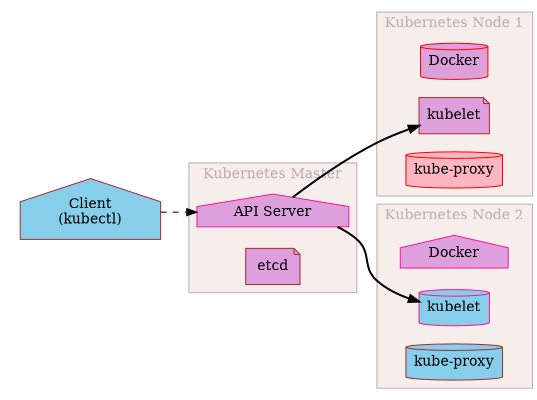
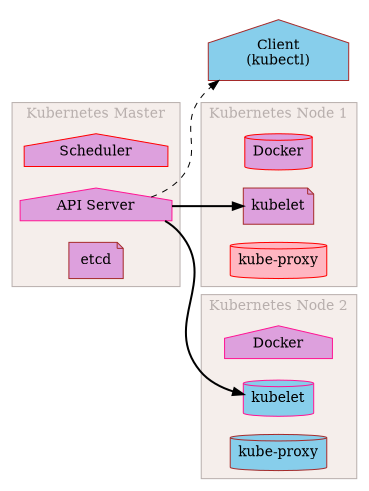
  digraph {
    compound=true
    rankdir=LR
    node [color=brown fillcolor=plum shape=house style=filled]
    edge [style=bold]
+   n1 [color=red label=Scheduler]
    n2 [color=deeppink label="API Server"]
    etcd [shape=note]
    n4 [fillcolor=skyblue label="Client\n(kubectl)"]
    Docker [color=red shape=cylinder]
    kubelet [shape=note]
    n7 [color=red fillcolor=lightpink label="kube-proxy" shape=cylinder]
    n8 [color=deeppink label=Docker]
    n9 [color=deeppink fillcolor=skyblue label=kubelet shape=cylinder]
    n10 [fillcolor=skyblue label="kube-proxy" shape=cylinder]
    subgraph cluster_1 {
      bgcolor="#f5eeeb"
      color="#b8afad"
      fontcolor="#b8afad"
      label="Kubernetes Master"
+     n1
      n2
      etcd
    }
    subgraph cluster_2 {
      style=invis
      n4
    }
    subgraph cluster_3 {
      bgcolor="#f5eeeb"
      color="#b8afad"
      fontcolor="#b8afad"
      label="Kubernetes Node 1"
      Docker
      kubelet
      n7
    }
    subgraph cluster_4 {
      bgcolor="#f5eeeb"
      color="#b8afad"
      fontcolor="#b8afad"
      label="Kubernetes Node 2"
      n8
      n9
      n10
    }
    n2 -> kubelet
    n2 -> n9
-   n4 -> n2 [style=dashed]
+   n2 -> n4 [style=dashed]
  }
